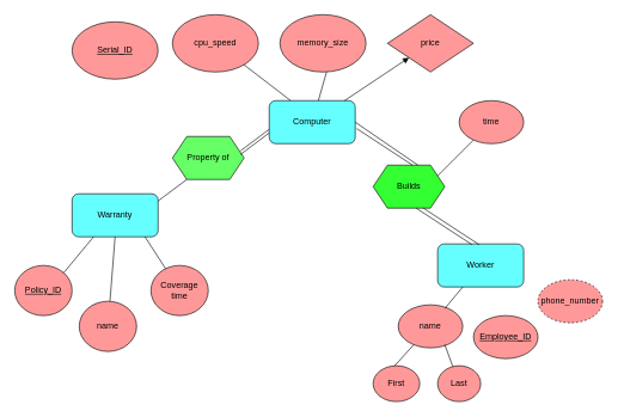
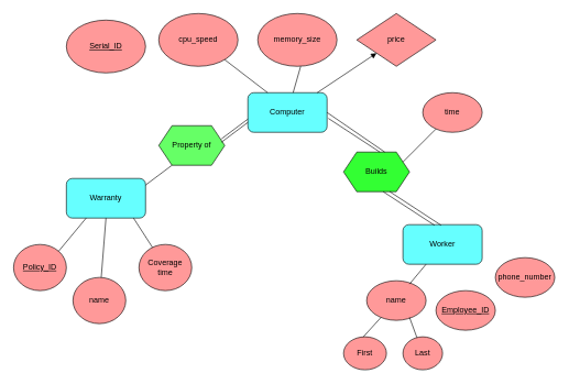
  <mxCell id="0" />
  <mxCell id="1" parent="0" />
  <mxCell id="2" value="Computer&lt;br&gt;" style="rounded=1;whiteSpace=wrap;html=1;fillColor=#66FFFF;" vertex="1" parent="1"><mxGeometry x="375" y="140" width="120" height="60" as="geometry" /></mxCell>
  <mxCell id="3" value="Warranty&lt;br&gt;" style="rounded=1;whiteSpace=wrap;html=1;fillColor=#66FFFF;" vertex="1" parent="1"><mxGeometry x="100" y="270" width="120" height="60" as="geometry" /></mxCell>
  <mxCell id="4" value="Worker&lt;br&gt;" style="rounded=1;whiteSpace=wrap;html=1;fillColor=#66FFFF;" vertex="1" parent="1"><mxGeometry x="610" y="340" width="120" height="60" as="geometry" /></mxCell>
  <mxCell id="5" value="Property of" style="shape=hexagon;perimeter=hexagonPerimeter2;whiteSpace=wrap;html=1;fixedSize=1;fillColor=#66FF66;" vertex="1" parent="1"><mxGeometry x="240" y="190" width="100" height="60" as="geometry" /></mxCell>
  <mxCell id="6" value="" style="endArrow=none;html=1;rounded=0;" edge="1" parent="1"><mxGeometry width="50" height="50" relative="1" as="geometry"><mxPoint x="335" y="215" as="sourcePoint" /><mxPoint x="375" y="185" as="targetPoint" /></mxGeometry></mxCell>
  <mxCell id="7" value="" style="endArrow=none;html=1;rounded=0;" edge="1" parent="1"><mxGeometry width="50" height="50" relative="1" as="geometry"><mxPoint x="220" y="280" as="sourcePoint" /><mxPoint x="260" y="250" as="targetPoint" /></mxGeometry></mxCell>
  <mxCell id="8" value="Builds" style="shape=hexagon;perimeter=hexagonPerimeter2;whiteSpace=wrap;html=1;fixedSize=1;fillColor=#33FF33;" vertex="1" parent="1"><mxGeometry x="520" y="230" width="100" height="60" as="geometry" /></mxCell>
  <mxCell id="9" value="" style="endArrow=none;html=1;rounded=0;exitX=1.017;exitY=0.65;exitDx=0;exitDy=0;exitPerimeter=0;" edge="1" parent="1" source="2"><mxGeometry width="50" height="50" relative="1" as="geometry"><mxPoint x="490" y="170" as="sourcePoint" /><mxPoint x="575" y="230" as="targetPoint" /></mxGeometry></mxCell>
  <mxCell id="10" value="" style="endArrow=none;html=1;rounded=0;entryX=0.625;entryY=0;entryDx=0;entryDy=0;" edge="1" parent="1" target="8"><mxGeometry width="50" height="50" relative="1" as="geometry"><mxPoint x="495" y="170" as="sourcePoint" /><mxPoint x="575" y="220" as="targetPoint" /></mxGeometry></mxCell>
  <mxCell id="11" value="" style="endArrow=none;html=1;rounded=0;exitX=1.017;exitY=0.65;exitDx=0;exitDy=0;exitPerimeter=0;" edge="1" parent="1"><mxGeometry width="50" height="50" relative="1" as="geometry"><mxPoint x="590" y="290" as="sourcePoint" /><mxPoint x="667.96" y="341" as="targetPoint" /></mxGeometry></mxCell>
  <mxCell id="12" value="" style="endArrow=none;html=1;rounded=0;exitX=1.017;exitY=0.65;exitDx=0;exitDy=0;exitPerimeter=0;" edge="1" parent="1"><mxGeometry width="50" height="50" relative="1" as="geometry"><mxPoint x="580" y="290" as="sourcePoint" /><mxPoint x="657.96" y="341" as="targetPoint" /></mxGeometry></mxCell>
  <mxCell id="13" value="" style="endArrow=none;html=1;rounded=0;" edge="1" parent="1"><mxGeometry width="50" height="50" relative="1" as="geometry"><mxPoint x="335" y="210" as="sourcePoint" /><mxPoint x="375" y="180" as="targetPoint" /></mxGeometry></mxCell>
  <mxCell id="14" value="&lt;u&gt;Policy_ID&lt;/u&gt;" style="ellipse;whiteSpace=wrap;html=1;fillColor=#FF9999;" vertex="1" parent="1"><mxGeometry x="20" y="370" width="80" height="70" as="geometry" /></mxCell>
  <mxCell id="15" value="name" style="ellipse;whiteSpace=wrap;html=1;fillColor=#FF9999;" vertex="1" parent="1"><mxGeometry x="110" y="420" width="80" height="70" as="geometry" /></mxCell>
  <mxCell id="16" value="Coverage time" style="ellipse;whiteSpace=wrap;html=1;fillColor=#FF9999;" vertex="1" parent="1"><mxGeometry x="210" y="370" width="80" height="70" as="geometry" /></mxCell>
  <mxCell id="17" value="" style="endArrow=none;html=1;rounded=0;exitX=1;exitY=0;exitDx=0;exitDy=0;" edge="1" parent="1" source="14"><mxGeometry width="50" height="50" relative="1" as="geometry"><mxPoint x="80" y="380" as="sourcePoint" /><mxPoint x="130" y="330" as="targetPoint" /></mxGeometry></mxCell>
  <mxCell id="18" value="" style="endArrow=none;html=1;rounded=0;" edge="1" parent="1" source="15"><mxGeometry width="50" height="50" relative="1" as="geometry"><mxPoint x="110" y="380" as="sourcePoint" /><mxPoint x="160" y="330" as="targetPoint" /></mxGeometry></mxCell>
  <mxCell id="19" value="" style="endArrow=none;html=1;rounded=0;" edge="1" parent="1" source="16"><mxGeometry width="50" height="50" relative="1" as="geometry"><mxPoint x="160.004" y="380.251" as="sourcePoint" /><mxPoint x="201.72" y="330" as="targetPoint" /></mxGeometry></mxCell>
  <mxCell id="20" value="cpu_speed" style="ellipse;whiteSpace=wrap;html=1;fillColor=#FF9999;" vertex="1" parent="1"><mxGeometry x="240" y="20" width="120" height="80" as="geometry" /></mxCell>
  <mxCell id="21" value="memory_size" style="ellipse;whiteSpace=wrap;html=1;fillColor=#FF9999;" vertex="1" parent="1"><mxGeometry x="390" y="20" width="120" height="80" as="geometry" /></mxCell>
  <mxCell id="22" value="price" style="rhombus;whiteSpace=wrap;html=1;fillColor=#FF9999;" vertex="1" parent="1"><mxGeometry x="540" y="20" width="120" height="80" as="geometry" /></mxCell>
  <mxCell id="23" value="" style="endArrow=none;html=1;rounded=0;exitX=0.25;exitY=0;exitDx=0;exitDy=0;" edge="1" parent="1" source="2"><mxGeometry width="50" height="50" relative="1" as="geometry"><mxPoint x="368.736" y="134.462" as="sourcePoint" /><mxPoint x="340" y="90" as="targetPoint" /></mxGeometry></mxCell>
  <mxCell id="24" value="" style="endArrow=none;html=1;rounded=0;" edge="1" parent="1" source="2"><mxGeometry width="50" height="50" relative="1" as="geometry"><mxPoint x="450" y="150" as="sourcePoint" /><mxPoint x="455" y="100" as="targetPoint" /></mxGeometry></mxCell>
  <mxCell id="25" value="" style="endArrow=block;html=1;rounded=0;entryX=0;entryY=1;entryDx=0;entryDy=0;" edge="1" parent="1" source="2" target="22"><mxGeometry width="50" height="50" relative="1" as="geometry"><mxPoint x="602.5" y="150" as="sourcePoint" /><mxPoint x="537.5" y="100" as="targetPoint" /></mxGeometry></mxCell>
  <mxCell id="26" value="name" style="ellipse;whiteSpace=wrap;html=1;fillColor=#FF9999;" vertex="1" parent="1"><mxGeometry x="555" y="425" width="90" height="60" as="geometry" /></mxCell>
  <mxCell id="27" value="First" style="ellipse;whiteSpace=wrap;html=1;fillColor=#FF9999;" vertex="1" parent="1"><mxGeometry x="520" y="510" width="65" height="50" as="geometry" /></mxCell>
  <mxCell id="28" value="Last" style="ellipse;whiteSpace=wrap;html=1;fillColor=#FF9999;" vertex="1" parent="1"><mxGeometry x="610" y="510" width="60" height="50" as="geometry" /></mxCell>
  <mxCell id="29" value="" style="endArrow=none;html=1;rounded=0;" edge="1" parent="1"><mxGeometry width="50" height="50" relative="1" as="geometry"><mxPoint x="620" y="430" as="sourcePoint" /><mxPoint x="645" y="400" as="targetPoint" /></mxGeometry></mxCell>
  <mxCell id="30" value="" style="endArrow=none;html=1;rounded=0;" edge="1" parent="1" target="26"><mxGeometry width="50" height="50" relative="1" as="geometry"><mxPoint x="550" y="510" as="sourcePoint" /><mxPoint x="590" y="480" as="targetPoint" /></mxGeometry></mxCell>
  <mxCell id="31" value="" style="endArrow=none;html=1;rounded=0;" edge="1" parent="1" source="28"><mxGeometry width="50" height="50" relative="1" as="geometry"><mxPoint x="593.32" y="510" as="sourcePoint" /><mxPoint x="619.996" y="480.656" as="targetPoint" /></mxGeometry></mxCell>
  <mxCell id="32" value="time" style="ellipse;whiteSpace=wrap;html=1;fillColor=#FF9999;" vertex="1" parent="1"><mxGeometry x="640" y="140" width="90" height="60" as="geometry" /></mxCell>
  <mxCell id="33" value="" style="endArrow=none;html=1;rounded=0;" edge="1" parent="1"><mxGeometry width="50" height="50" relative="1" as="geometry"><mxPoint x="610" y="245" as="sourcePoint" /><mxPoint x="660" y="195" as="targetPoint" /></mxGeometry></mxCell>
  <mxCell id="34" value="&lt;u&gt;Employee_ID&lt;/u&gt;" style="ellipse;whiteSpace=wrap;html=1;fillColor=#FF9999;" vertex="1" parent="1"><mxGeometry x="660" y="440" width="90" height="60" as="geometry" /></mxCell>
- <mxCell id="35" value="phone_number" style="ellipse;whiteSpace=wrap;html=1;fillColor=#FF9999;dashed=1;" vertex="1" parent="1"><mxGeometry x="750" y="390" width="90" height="60" as="geometry" /></mxCell>
+ <mxCell id="35" value="phone_number" style="ellipse;whiteSpace=wrap;html=1;fillColor=#FF9999;" vertex="1" parent="1"><mxGeometry x="750" y="390" width="90" height="60" as="geometry" /></mxCell>
  <mxCell id="36" value="&lt;u&gt;Serial_ID&lt;/u&gt;" style="ellipse;whiteSpace=wrap;html=1;fillColor=#FF9999;" vertex="1" parent="1"><mxGeometry x="100" y="30" width="120" height="80" as="geometry" /></mxCell>
